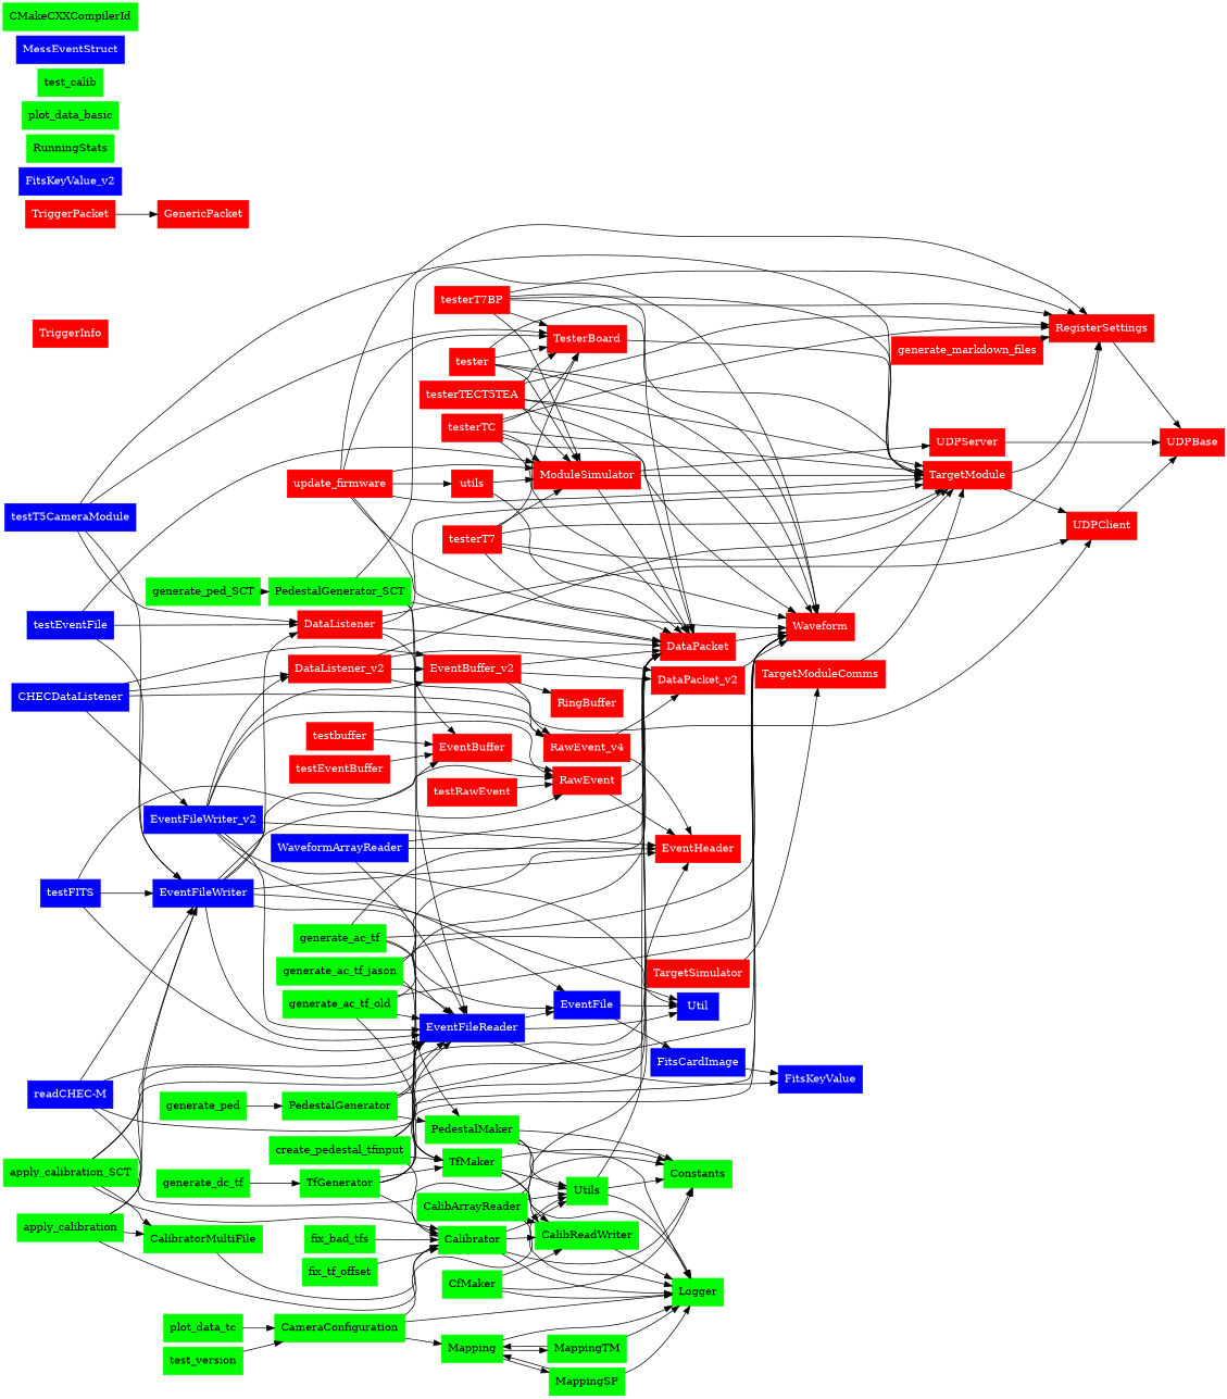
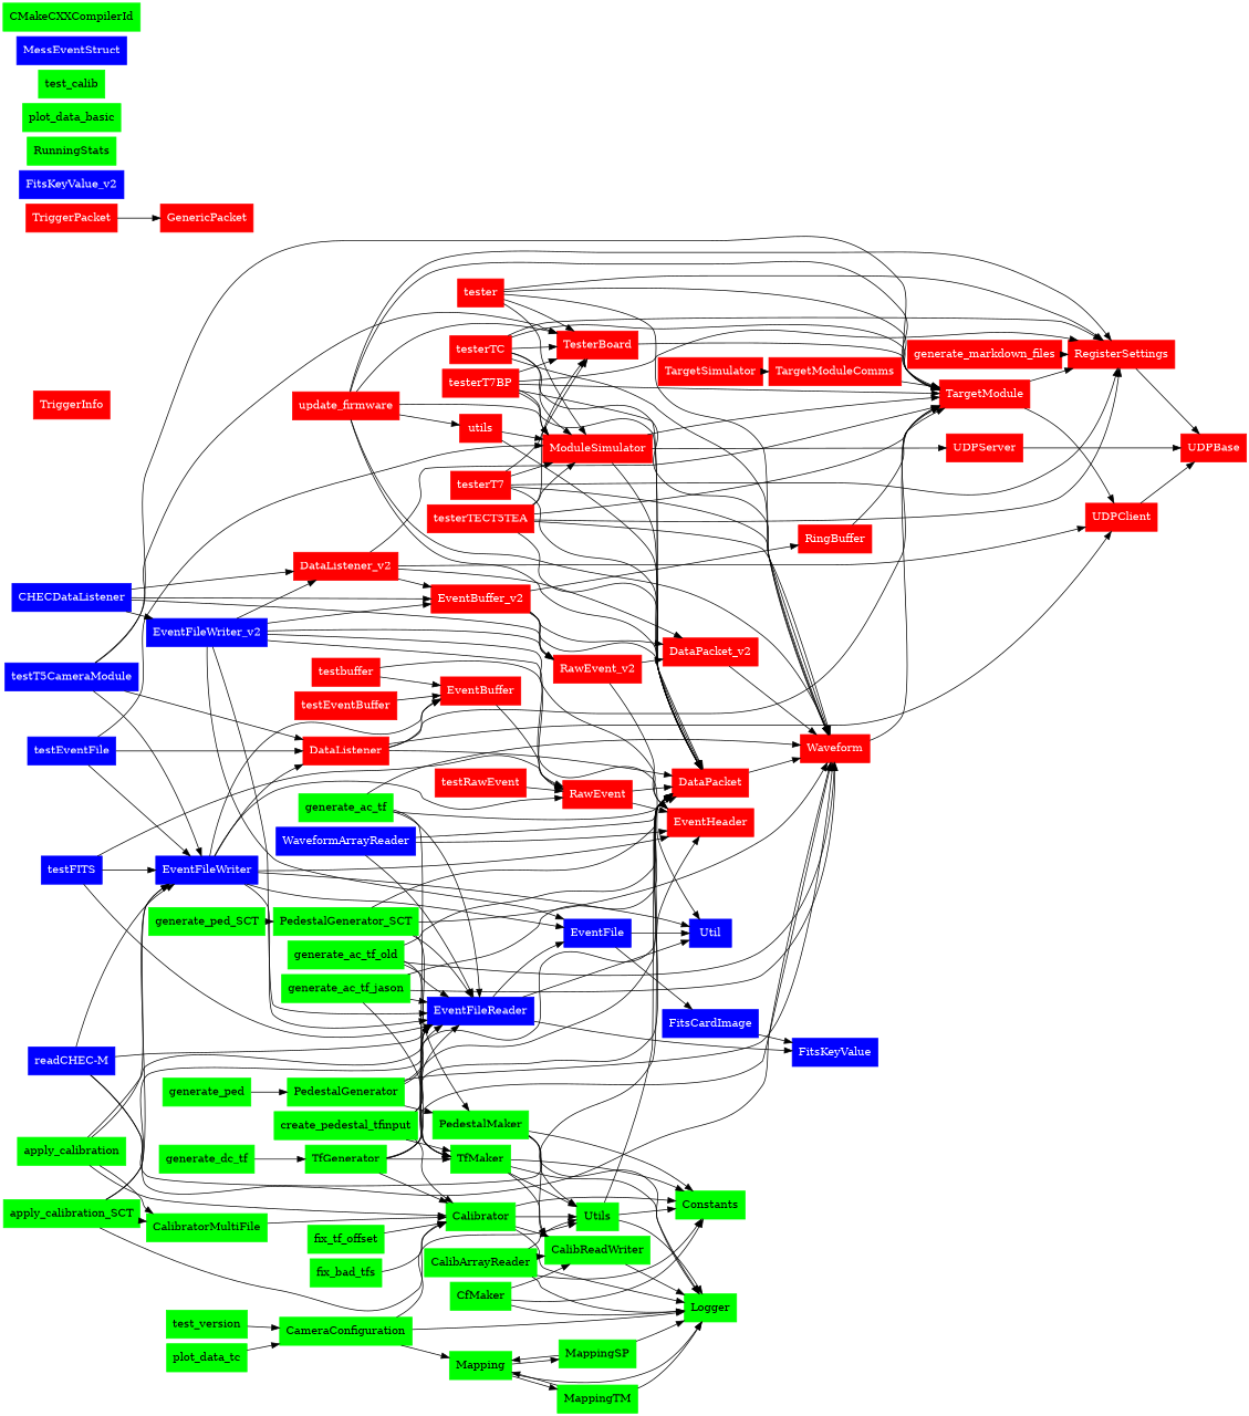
  digraph {
    nodesep=0.1
    rankdir=LR
    ranksep=0.1
    node [color=red fontcolor=white shape=box style=filled]
    DataListener
    EventBuffer
    UDPClient
    TargetModule
    DataPacket
    RawEvent
    UDPBase
    RegisterSettings
    Waveform
    EventHeader
    ModuleSimulator
    UDPServer
    TesterBoard
    TriggerInfo
    TriggerPacket
    GenericPacket
    utils
    DataListener_v2
    DataPacket_v2
    EventBuffer_v2
    RingBuffer
-   RawEvent_v2 [label=RawEvent_v4]
+   RawEvent_v2
    TargetModuleComms
    TargetSimulator
    generate_markdown_files
    testbuffer
    tester
    testerTECT5TEA
    update_firmware
    testerT7
    testerT7BP
    testerTC
    testEventBuffer
    testRawEvent
    CHECDataListener [color=blue]
    EventFileWriter_v2 [color=blue]
    EventFileReader [color=blue]
    EventFile [color=blue]
    Util [color=blue]
    FitsKeyValue [color=blue]
    FitsCardImage [color=blue]
    "readCHEC-M" [color=blue]
    EventFileWriter [color=blue]
    WaveformArrayReader [color=blue]
    FitsKeyValue_v2 [color=blue]
    testEventFile [color=blue]
    testFITS [color=blue]
    testT5CameraModule [color=blue]
    CalibArrayReader [color=green fontcolor=black]
    Logger [color=green fontcolor=black]
    CalibReadWriter [color=green fontcolor=black]
    Utils [color=green fontcolor=black]
    Constants [color=green fontcolor=black]
    Calibrator [color=green fontcolor=black]
    CalibratorMultiFile [color=green fontcolor=black]
    CameraConfiguration [color=green fontcolor=black]
    Mapping [color=green fontcolor=black]
    MappingTM [color=green fontcolor=black]
    MappingSP [color=green fontcolor=black]
    CfMaker [color=green fontcolor=black]
    PedestalMaker [color=green fontcolor=black]
    RunningStats [color=green fontcolor=black]
    TfMaker [color=green fontcolor=black]
    PedestalGenerator [color=green fontcolor=black]
    PedestalGenerator_SCT [color=green fontcolor=black]
    TfGenerator [color=green fontcolor=black]
    plot_data_basic [color=green fontcolor=black]
    plot_data_tc [color=green fontcolor=black]
    apply_calibration [color=green fontcolor=black]
    apply_calibration_SCT [color=green fontcolor=black]
    create_pedestal_tfinput [color=green fontcolor=black]
    fix_bad_tfs [color=green fontcolor=black]
    fix_tf_offset [color=green fontcolor=black]
    generate_ac_tf [color=green fontcolor=black]
    generate_ac_tf_jason [color=green fontcolor=black]
    generate_ac_tf_old [color=green fontcolor=black]
    generate_dc_tf [color=green fontcolor=black]
    generate_ped [color=green fontcolor=black]
    generate_ped_SCT [color=green fontcolor=black]
    test_version [color=green fontcolor=black]
    test_calib [color=green fontcolor=black]
    MessEventStruct [color=blue]
    CMakeCXXCompilerId [color=green fontcolor=black]
    DataListener -> EventBuffer
    DataListener -> UDPClient
    DataListener -> TargetModule
    DataListener -> DataPacket
    EventBuffer -> RawEvent
    UDPClient -> UDPBase
    TargetModule -> UDPClient
    TargetModule -> RegisterSettings
    DataPacket -> Waveform
    RawEvent -> DataPacket
    RawEvent -> EventHeader
    RegisterSettings -> UDPBase
    Waveform -> TargetModule
    ModuleSimulator -> TargetModule
    ModuleSimulator -> DataPacket
    ModuleSimulator -> UDPServer
    UDPServer -> UDPBase
    TesterBoard -> TargetModule
    TriggerPacket -> GenericPacket
    utils -> DataPacket
    utils -> ModuleSimulator
    DataListener_v2 -> UDPClient
    DataListener_v2 -> TargetModule
    DataListener_v2 -> DataPacket_v2
    DataListener_v2 -> EventBuffer_v2
    DataPacket_v2 -> Waveform
    EventBuffer_v2 -> DataPacket
    EventBuffer_v2 -> DataPacket_v2
    EventBuffer_v2 -> RingBuffer
    EventBuffer_v2 -> RawEvent_v2
    RawEvent_v2 -> EventHeader
    RawEvent_v2 -> DataPacket_v2
    TargetModuleComms -> TargetModule
    TargetSimulator -> TargetModuleComms
    generate_markdown_files -> RegisterSettings
    testbuffer -> EventBuffer
    testbuffer -> RawEvent
    tester -> TargetModule
    tester -> RegisterSettings
    tester -> Waveform
    tester -> ModuleSimulator
    tester -> TesterBoard
    testerTECT5TEA -> TargetModule
    testerTECT5TEA -> DataPacket
    testerTECT5TEA -> RegisterSettings
    testerTECT5TEA -> Waveform
    testerTECT5TEA -> ModuleSimulator
    testerTECT5TEA -> TesterBoard
    update_firmware -> TargetModule
    update_firmware -> DataPacket
    update_firmware -> RegisterSettings
    update_firmware -> Waveform
    update_firmware -> ModuleSimulator
    update_firmware -> TesterBoard
    update_firmware -> utils
-   testerT7 -> TargetModule
+   RingBuffer -> TargetModule
    testerT7 -> DataPacket
    testerT7 -> RegisterSettings
    testerT7 -> Waveform
    testerT7 -> ModuleSimulator
    testerT7 -> TesterBoard
    testerT7BP -> TargetModule
    testerT7BP -> DataPacket
    testerT7BP -> RegisterSettings
    testerT7BP -> Waveform
    testerT7BP -> ModuleSimulator
    testerT7BP -> TesterBoard
    testerTC -> TargetModule
    testerTC -> DataPacket
    testerTC -> RegisterSettings
    testerTC -> Waveform
    testerTC -> ModuleSimulator
    testerTC -> TesterBoard
    testEventBuffer -> EventBuffer
    testRawEvent -> RawEvent
    CHECDataListener -> DataListener_v2
    CHECDataListener -> EventBuffer_v2
    CHECDataListener -> RawEvent_v2
    CHECDataListener -> EventFileWriter_v2
    EventFileWriter_v2 -> EventHeader
    EventFileWriter_v2 -> DataListener_v2
    EventFileWriter_v2 -> EventBuffer_v2
    EventFileWriter_v2 -> RawEvent_v2
    EventFileWriter_v2 -> EventFileReader
    EventFileWriter_v2 -> EventFile
    EventFileWriter_v2 -> Util
    EventFileReader -> EventFile
    EventFileReader -> Util
    EventFileReader -> FitsKeyValue
    EventFile -> Util
    EventFile -> FitsCardImage
    FitsCardImage -> FitsKeyValue
    "readCHEC-M" -> Waveform
    "readCHEC-M" -> EventHeader
    "readCHEC-M" -> EventFileReader
    "readCHEC-M" -> EventFileWriter
    EventFileWriter -> DataListener
    EventFileWriter -> EventBuffer
    EventFileWriter -> RawEvent
    EventFileWriter -> EventHeader
    EventFileWriter -> EventFileReader
    EventFileWriter -> EventFile
    EventFileWriter -> Util
    WaveformArrayReader -> DataPacket
    WaveformArrayReader -> EventHeader
    WaveformArrayReader -> EventFileReader
    testEventFile -> DataListener
    testEventFile -> ModuleSimulator
    testEventFile -> EventFileWriter
    testFITS -> RawEvent
    testFITS -> EventFileReader
    testFITS -> EventFileWriter
    testT5CameraModule -> DataListener
    testT5CameraModule -> TargetModule
    testT5CameraModule -> TesterBoard
    testT5CameraModule -> EventFileWriter
    CalibArrayReader -> Logger
    CalibArrayReader -> CalibReadWriter
    CalibArrayReader -> Utils
    CalibArrayReader -> Constants
    CalibReadWriter -> Logger
    Utils -> DataPacket
    Utils -> Logger
    Utils -> Constants
    Calibrator -> Logger
    Calibrator -> CalibReadWriter
    Calibrator -> Utils
    Calibrator -> Constants
    CalibratorMultiFile -> Calibrator
    CameraConfiguration -> Logger
    CameraConfiguration -> Utils
    CameraConfiguration -> Mapping
    Mapping -> Logger
    Mapping -> MappingTM
    Mapping -> MappingSP
    MappingTM -> Logger
    MappingTM -> Mapping
    MappingSP -> Logger
    MappingSP -> Mapping
    CfMaker -> Logger
    CfMaker -> CalibReadWriter
    CfMaker -> Constants
    PedestalMaker -> Logger
    PedestalMaker -> CalibReadWriter
    PedestalMaker -> Utils
    PedestalMaker -> Constants
    TfMaker -> Logger
    TfMaker -> CalibReadWriter
    TfMaker -> Utils
    TfMaker -> Constants
    PedestalGenerator -> DataPacket
    PedestalGenerator -> Waveform
    PedestalGenerator -> EventFileReader
    PedestalGenerator -> PedestalMaker
    PedestalGenerator_SCT -> DataPacket
    PedestalGenerator_SCT -> Waveform
    PedestalGenerator_SCT -> EventFileReader
    PedestalGenerator_SCT -> PedestalMaker
    TfGenerator -> DataPacket
    TfGenerator -> Waveform
    TfGenerator -> EventFileReader
    TfGenerator -> Calibrator
    TfGenerator -> TfMaker
    plot_data_tc -> CameraConfiguration
    apply_calibration -> EventFileReader
    apply_calibration -> EventFileWriter
    apply_calibration -> Calibrator
    apply_calibration -> CalibratorMultiFile
    apply_calibration_SCT -> EventFileReader
    apply_calibration_SCT -> EventFileWriter
    apply_calibration_SCT -> Calibrator
    apply_calibration_SCT -> CalibratorMultiFile
    create_pedestal_tfinput -> DataPacket
    create_pedestal_tfinput -> EventFileReader
    create_pedestal_tfinput -> Calibrator
    create_pedestal_tfinput -> TfMaker
    fix_bad_tfs -> Calibrator
    fix_tf_offset -> Calibrator
    generate_ac_tf -> DataPacket
    generate_ac_tf -> Waveform
    generate_ac_tf -> EventFileReader
    generate_ac_tf -> TfMaker
    generate_ac_tf_jason -> DataPacket
    generate_ac_tf_jason -> Waveform
    generate_ac_tf_jason -> EventFileReader
    generate_ac_tf_jason -> TfMaker
    generate_ac_tf_old -> DataPacket
    generate_ac_tf_old -> Waveform
    generate_ac_tf_old -> EventFileReader
    generate_ac_tf_old -> TfMaker
    generate_dc_tf -> TfGenerator
    generate_ped -> PedestalGenerator
    generate_ped_SCT -> PedestalGenerator_SCT
    test_version -> CameraConfiguration
  }
